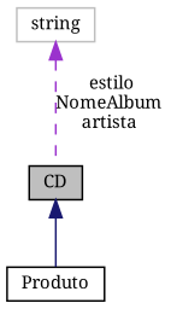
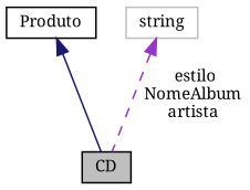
  digraph {
    fontname="Noto Serif"
    node [color=black fillcolor=white fontname="Noto Serif" fontsize=10 shape=record style=filled]
    edge [dir=back fontname="Noto Serif" fontsize=10 labelfontname=Helvetica labelfontsize=10]
    n1 [fillcolor=grey75 fontcolor=black height=0.2 label=CD width=0.4]
    n2 [height=0.2 label=Produto width=0.4]
    n3 [color=grey75 height=0.2 label=string width=0.4]
-   n1 -> n2 [color=midnightblue style=solid]
+   n2 -> n1 [color=midnightblue style=solid]
    n3 -> n1 [color=darkorchid3 label=" estilo\nNomeAlbum\nartista" style=dashed]
  }
